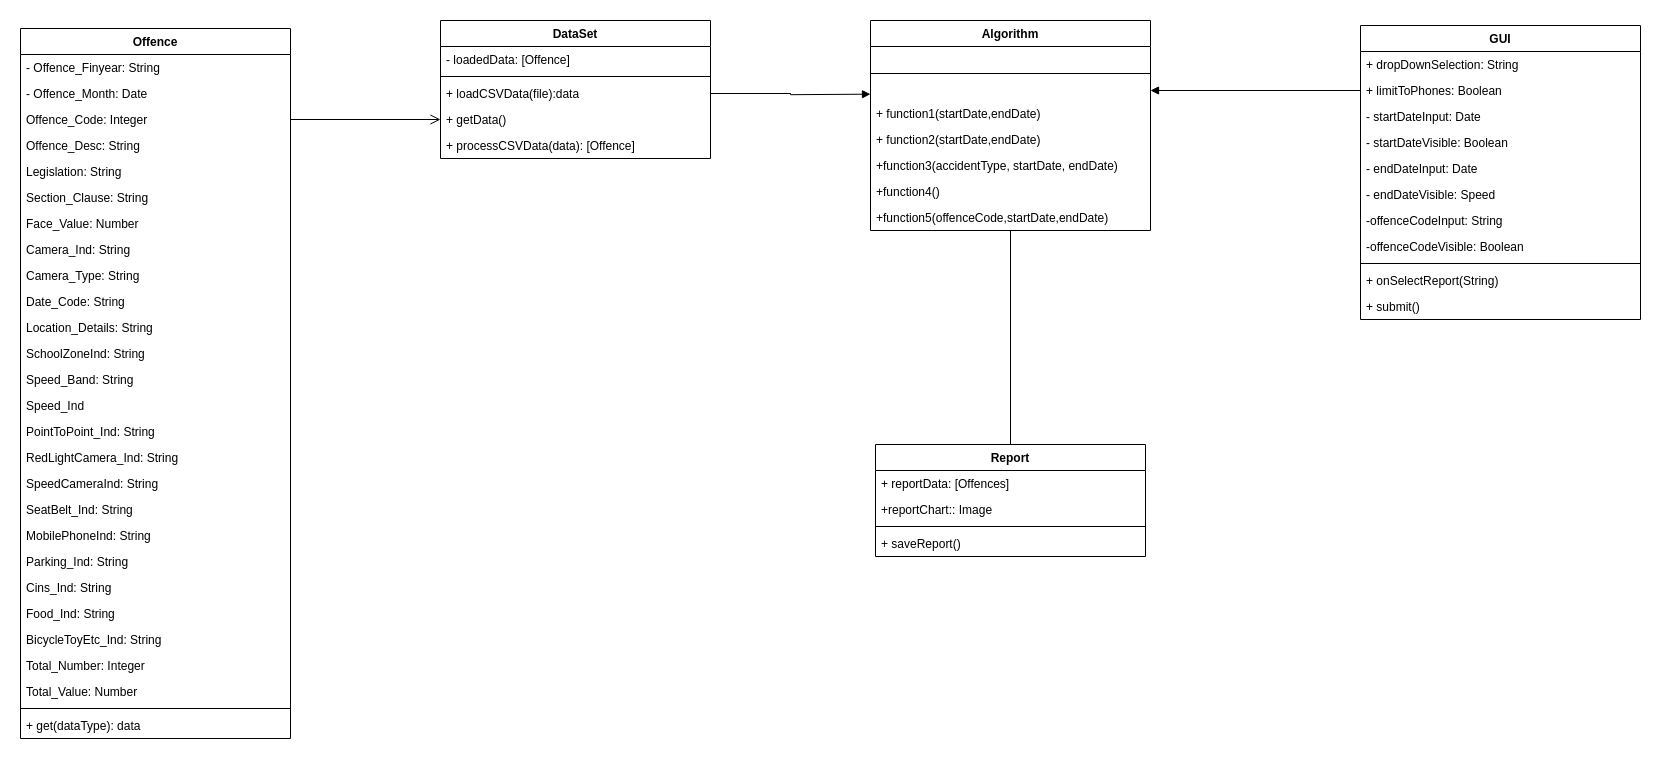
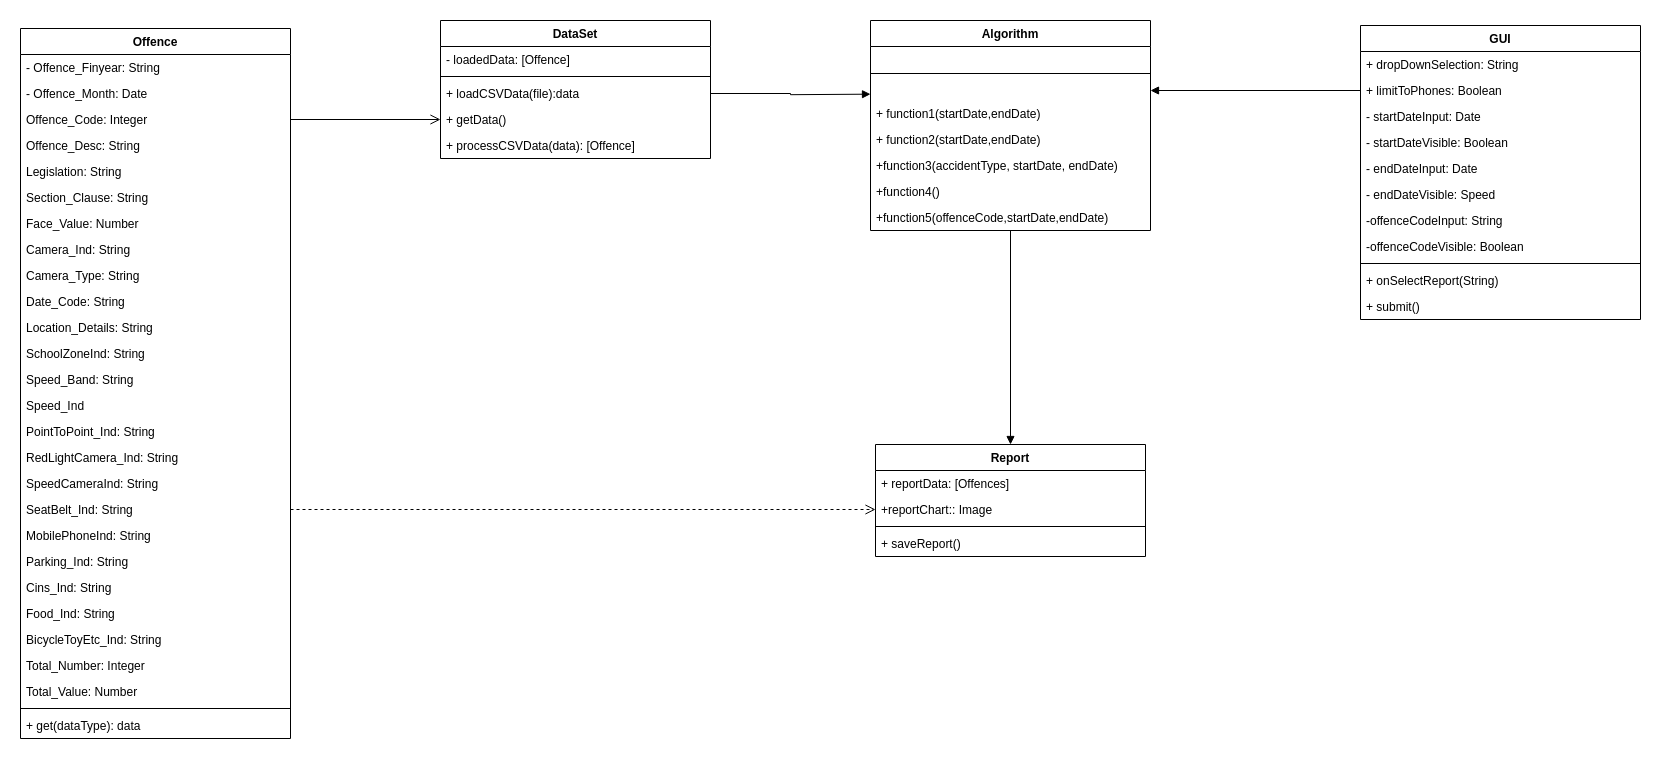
  <mxCell id="0" />
  <mxCell id="1" parent="0" />
  <mxCell id="2" value="Offence" style="swimlane;fontStyle=1;align=center;verticalAlign=top;childLayout=stackLayout;horizontal=1;startSize=26;horizontalStack=0;resizeParent=1;resizeParentMax=0;resizeLast=0;collapsible=1;marginBottom=0;" vertex="1" parent="1"><mxGeometry x="20" y="28" width="270" height="710" as="geometry" /></mxCell>
  <mxCell id="3" value="- Offence_Finyear: String" style="text;strokeColor=none;fillColor=none;align=left;verticalAlign=top;spacingLeft=4;spacingRight=4;overflow=hidden;rotatable=0;points=[[0,0.5],[1,0.5]];portConstraint=eastwest;" vertex="1" parent="2"><mxGeometry y="26" width="270" height="26" as="geometry" /></mxCell>
  <mxCell id="4" value="- Offence_Month: Date" style="text;strokeColor=none;fillColor=none;align=left;verticalAlign=top;spacingLeft=4;spacingRight=4;overflow=hidden;rotatable=0;points=[[0,0.5],[1,0.5]];portConstraint=eastwest;" vertex="1" parent="2"><mxGeometry y="52" width="270" height="26" as="geometry" /></mxCell>
  <mxCell id="5" value="Offence_Code: Integer" style="text;strokeColor=none;fillColor=none;align=left;verticalAlign=top;spacingLeft=4;spacingRight=4;overflow=hidden;rotatable=0;points=[[0,0.5],[1,0.5]];portConstraint=eastwest;" vertex="1" parent="2"><mxGeometry y="78" width="270" height="26" as="geometry" /></mxCell>
  <mxCell id="6" value="Offence_Desc: String" style="text;strokeColor=none;fillColor=none;align=left;verticalAlign=top;spacingLeft=4;spacingRight=4;overflow=hidden;rotatable=0;points=[[0,0.5],[1,0.5]];portConstraint=eastwest;" vertex="1" parent="2"><mxGeometry y="104" width="270" height="26" as="geometry" /></mxCell>
  <mxCell id="7" value="Legislation: String" style="text;strokeColor=none;fillColor=none;align=left;verticalAlign=top;spacingLeft=4;spacingRight=4;overflow=hidden;rotatable=0;points=[[0,0.5],[1,0.5]];portConstraint=eastwest;" vertex="1" parent="2"><mxGeometry y="130" width="270" height="26" as="geometry" /></mxCell>
  <mxCell id="8" value="Section_Clause: String" style="text;strokeColor=none;fillColor=none;align=left;verticalAlign=top;spacingLeft=4;spacingRight=4;overflow=hidden;rotatable=0;points=[[0,0.5],[1,0.5]];portConstraint=eastwest;" vertex="1" parent="2"><mxGeometry y="156" width="270" height="26" as="geometry" /></mxCell>
  <mxCell id="9" value="Face_Value: Number" style="text;strokeColor=none;fillColor=none;align=left;verticalAlign=top;spacingLeft=4;spacingRight=4;overflow=hidden;rotatable=0;points=[[0,0.5],[1,0.5]];portConstraint=eastwest;" vertex="1" parent="2"><mxGeometry y="182" width="270" height="26" as="geometry" /></mxCell>
  <mxCell id="10" value="Camera_Ind: String" style="text;strokeColor=none;fillColor=none;align=left;verticalAlign=top;spacingLeft=4;spacingRight=4;overflow=hidden;rotatable=0;points=[[0,0.5],[1,0.5]];portConstraint=eastwest;" vertex="1" parent="2"><mxGeometry y="208" width="270" height="26" as="geometry" /></mxCell>
  <mxCell id="11" value="Camera_Type: String" style="text;strokeColor=none;fillColor=none;align=left;verticalAlign=top;spacingLeft=4;spacingRight=4;overflow=hidden;rotatable=0;points=[[0,0.5],[1,0.5]];portConstraint=eastwest;" vertex="1" parent="2"><mxGeometry y="234" width="270" height="26" as="geometry" /></mxCell>
  <mxCell id="12" value="Date_Code: String" style="text;strokeColor=none;fillColor=none;align=left;verticalAlign=top;spacingLeft=4;spacingRight=4;overflow=hidden;rotatable=0;points=[[0,0.5],[1,0.5]];portConstraint=eastwest;" vertex="1" parent="2"><mxGeometry y="260" width="270" height="26" as="geometry" /></mxCell>
  <mxCell id="13" value="Location_Details: String" style="text;strokeColor=none;fillColor=none;align=left;verticalAlign=top;spacingLeft=4;spacingRight=4;overflow=hidden;rotatable=0;points=[[0,0.5],[1,0.5]];portConstraint=eastwest;" vertex="1" parent="2"><mxGeometry y="286" width="270" height="26" as="geometry" /></mxCell>
  <mxCell id="14" value="SchoolZoneInd: String" style="text;strokeColor=none;fillColor=none;align=left;verticalAlign=top;spacingLeft=4;spacingRight=4;overflow=hidden;rotatable=0;points=[[0,0.5],[1,0.5]];portConstraint=eastwest;" vertex="1" parent="2"><mxGeometry y="312" width="270" height="26" as="geometry" /></mxCell>
  <mxCell id="15" value="Speed_Band: String" style="text;strokeColor=none;fillColor=none;align=left;verticalAlign=top;spacingLeft=4;spacingRight=4;overflow=hidden;rotatable=0;points=[[0,0.5],[1,0.5]];portConstraint=eastwest;" vertex="1" parent="2"><mxGeometry y="338" width="270" height="26" as="geometry" /></mxCell>
  <mxCell id="16" value="Speed_Ind" style="text;strokeColor=none;fillColor=none;align=left;verticalAlign=top;spacingLeft=4;spacingRight=4;overflow=hidden;rotatable=0;points=[[0,0.5],[1,0.5]];portConstraint=eastwest;" vertex="1" parent="2"><mxGeometry y="364" width="270" height="26" as="geometry" /></mxCell>
  <mxCell id="17" value="PointToPoint_Ind: String" style="text;strokeColor=none;fillColor=none;align=left;verticalAlign=top;spacingLeft=4;spacingRight=4;overflow=hidden;rotatable=0;points=[[0,0.5],[1,0.5]];portConstraint=eastwest;" vertex="1" parent="2"><mxGeometry y="390" width="270" height="26" as="geometry" /></mxCell>
  <mxCell id="18" value="RedLightCamera_Ind: String" style="text;strokeColor=none;fillColor=none;align=left;verticalAlign=top;spacingLeft=4;spacingRight=4;overflow=hidden;rotatable=0;points=[[0,0.5],[1,0.5]];portConstraint=eastwest;" vertex="1" parent="2"><mxGeometry y="416" width="270" height="26" as="geometry" /></mxCell>
  <mxCell id="19" value="SpeedCameraInd: String" style="text;strokeColor=none;fillColor=none;align=left;verticalAlign=top;spacingLeft=4;spacingRight=4;overflow=hidden;rotatable=0;points=[[0,0.5],[1,0.5]];portConstraint=eastwest;" vertex="1" parent="2"><mxGeometry y="442" width="270" height="26" as="geometry" /></mxCell>
  <mxCell id="20" value="SeatBelt_Ind: String" style="text;strokeColor=none;fillColor=none;align=left;verticalAlign=top;spacingLeft=4;spacingRight=4;overflow=hidden;rotatable=0;points=[[0,0.5],[1,0.5]];portConstraint=eastwest;" vertex="1" parent="2"><mxGeometry y="468" width="270" height="26" as="geometry" /></mxCell>
  <mxCell id="21" value="MobilePhoneInd: String" style="text;strokeColor=none;fillColor=none;align=left;verticalAlign=top;spacingLeft=4;spacingRight=4;overflow=hidden;rotatable=0;points=[[0,0.5],[1,0.5]];portConstraint=eastwest;" vertex="1" parent="2"><mxGeometry y="494" width="270" height="26" as="geometry" /></mxCell>
  <mxCell id="22" value="Parking_Ind: String" style="text;strokeColor=none;fillColor=none;align=left;verticalAlign=top;spacingLeft=4;spacingRight=4;overflow=hidden;rotatable=0;points=[[0,0.5],[1,0.5]];portConstraint=eastwest;" vertex="1" parent="2"><mxGeometry y="520" width="270" height="26" as="geometry" /></mxCell>
  <mxCell id="23" value="Cins_Ind: String" style="text;strokeColor=none;fillColor=none;align=left;verticalAlign=top;spacingLeft=4;spacingRight=4;overflow=hidden;rotatable=0;points=[[0,0.5],[1,0.5]];portConstraint=eastwest;" vertex="1" parent="2"><mxGeometry y="546" width="270" height="26" as="geometry" /></mxCell>
  <mxCell id="24" value="Food_Ind: String" style="text;strokeColor=none;fillColor=none;align=left;verticalAlign=top;spacingLeft=4;spacingRight=4;overflow=hidden;rotatable=0;points=[[0,0.5],[1,0.5]];portConstraint=eastwest;" vertex="1" parent="2"><mxGeometry y="572" width="270" height="26" as="geometry" /></mxCell>
  <mxCell id="25" value="BicycleToyEtc_Ind: String" style="text;strokeColor=none;fillColor=none;align=left;verticalAlign=top;spacingLeft=4;spacingRight=4;overflow=hidden;rotatable=0;points=[[0,0.5],[1,0.5]];portConstraint=eastwest;" vertex="1" parent="2"><mxGeometry y="598" width="270" height="26" as="geometry" /></mxCell>
  <mxCell id="26" value="Total_Number: Integer" style="text;strokeColor=none;fillColor=none;align=left;verticalAlign=top;spacingLeft=4;spacingRight=4;overflow=hidden;rotatable=0;points=[[0,0.5],[1,0.5]];portConstraint=eastwest;" vertex="1" parent="2"><mxGeometry y="624" width="270" height="26" as="geometry" /></mxCell>
  <mxCell id="27" value="Total_Value: Number" style="text;strokeColor=none;fillColor=none;align=left;verticalAlign=top;spacingLeft=4;spacingRight=4;overflow=hidden;rotatable=0;points=[[0,0.5],[1,0.5]];portConstraint=eastwest;" vertex="1" parent="2"><mxGeometry y="650" width="270" height="26" as="geometry" /></mxCell>
  <mxCell id="28" value="" style="line;strokeWidth=1;fillColor=none;align=left;verticalAlign=middle;spacingTop=-1;spacingLeft=3;spacingRight=3;rotatable=0;labelPosition=right;points=[];portConstraint=eastwest;" vertex="1" parent="2"><mxGeometry y="676" width="270" height="8" as="geometry" /></mxCell>
  <mxCell id="29" value="+ get(dataType): data" style="text;strokeColor=none;fillColor=none;align=left;verticalAlign=top;spacingLeft=4;spacingRight=4;overflow=hidden;rotatable=0;points=[[0,0.5],[1,0.5]];portConstraint=eastwest;" vertex="1" parent="2"><mxGeometry y="684" width="270" height="26" as="geometry" /></mxCell>
  <mxCell id="30" value="DataSet" style="swimlane;fontStyle=1;align=center;verticalAlign=top;childLayout=stackLayout;horizontal=1;startSize=26;horizontalStack=0;resizeParent=1;resizeParentMax=0;resizeLast=0;collapsible=1;marginBottom=0;" vertex="1" parent="1"><mxGeometry x="440" y="20" width="270" height="138" as="geometry" /></mxCell>
  <mxCell id="31" value="- loadedData: [Offence]" style="text;strokeColor=none;fillColor=none;align=left;verticalAlign=top;spacingLeft=4;spacingRight=4;overflow=hidden;rotatable=0;points=[[0,0.5],[1,0.5]];portConstraint=eastwest;" vertex="1" parent="30"><mxGeometry y="26" width="270" height="26" as="geometry" /></mxCell>
  <mxCell id="32" value="" style="line;strokeWidth=1;fillColor=none;align=left;verticalAlign=middle;spacingTop=-1;spacingLeft=3;spacingRight=3;rotatable=0;labelPosition=right;points=[];portConstraint=eastwest;" vertex="1" parent="30"><mxGeometry y="52" width="270" height="8" as="geometry" /></mxCell>
  <mxCell id="33" value="+ loadCSVData(file):data" style="text;strokeColor=none;fillColor=none;align=left;verticalAlign=top;spacingLeft=4;spacingRight=4;overflow=hidden;rotatable=0;points=[[0,0.5],[1,0.5]];portConstraint=eastwest;" vertex="1" parent="30"><mxGeometry y="60" width="270" height="26" as="geometry" /></mxCell>
  <mxCell id="34" value="+ getData()" style="text;strokeColor=none;fillColor=none;align=left;verticalAlign=top;spacingLeft=4;spacingRight=4;overflow=hidden;rotatable=0;points=[[0,0.5],[1,0.5]];portConstraint=eastwest;" vertex="1" parent="30"><mxGeometry y="86" width="270" height="26" as="geometry" /></mxCell>
  <mxCell id="35" value="+ processCSVData(data): [Offence]" style="text;strokeColor=none;fillColor=none;align=left;verticalAlign=top;spacingLeft=4;spacingRight=4;overflow=hidden;rotatable=0;points=[[0,0.5],[1,0.5]];portConstraint=eastwest;" vertex="1" parent="30"><mxGeometry y="112" width="270" height="26" as="geometry" /></mxCell>
  <mxCell id="36" value="GUI" style="swimlane;fontStyle=1;align=center;verticalAlign=top;childLayout=stackLayout;horizontal=1;startSize=26;horizontalStack=0;resizeParent=1;resizeParentMax=0;resizeLast=0;collapsible=1;marginBottom=0;" vertex="1" parent="1"><mxGeometry x="1360" y="25" width="280" height="294" as="geometry" /></mxCell>
  <mxCell id="37" value="+ dropDownSelection: String" style="text;strokeColor=none;fillColor=none;align=left;verticalAlign=top;spacingLeft=4;spacingRight=4;overflow=hidden;rotatable=0;points=[[0,0.5],[1,0.5]];portConstraint=eastwest;" vertex="1" parent="36"><mxGeometry y="26" width="280" height="26" as="geometry" /></mxCell>
  <mxCell id="38" value="+ limitToPhones: Boolean" style="text;strokeColor=none;fillColor=none;align=left;verticalAlign=top;spacingLeft=4;spacingRight=4;overflow=hidden;rotatable=0;points=[[0,0.5],[1,0.5]];portConstraint=eastwest;" vertex="1" parent="36"><mxGeometry y="52" width="280" height="26" as="geometry" /></mxCell>
  <mxCell id="39" value="- startDateInput: Date" style="text;strokeColor=none;fillColor=none;align=left;verticalAlign=top;spacingLeft=4;spacingRight=4;overflow=hidden;rotatable=0;points=[[0,0.5],[1,0.5]];portConstraint=eastwest;" vertex="1" parent="36"><mxGeometry y="78" width="280" height="26" as="geometry" /></mxCell>
  <mxCell id="40" value="- startDateVisible: Boolean" style="text;strokeColor=none;fillColor=none;align=left;verticalAlign=top;spacingLeft=4;spacingRight=4;overflow=hidden;rotatable=0;points=[[0,0.5],[1,0.5]];portConstraint=eastwest;" vertex="1" parent="36"><mxGeometry y="104" width="280" height="26" as="geometry" /></mxCell>
  <mxCell id="41" value="- endDateInput: Date" style="text;strokeColor=none;fillColor=none;align=left;verticalAlign=top;spacingLeft=4;spacingRight=4;overflow=hidden;rotatable=0;points=[[0,0.5],[1,0.5]];portConstraint=eastwest;" vertex="1" parent="36"><mxGeometry y="130" width="280" height="26" as="geometry" /></mxCell>
  <mxCell id="42" value="- endDateVisible: Speed" style="text;strokeColor=none;fillColor=none;align=left;verticalAlign=top;spacingLeft=4;spacingRight=4;overflow=hidden;rotatable=0;points=[[0,0.5],[1,0.5]];portConstraint=eastwest;" vertex="1" parent="36"><mxGeometry y="156" width="280" height="26" as="geometry" /></mxCell>
  <mxCell id="43" value="-offenceCodeInput: String" style="text;strokeColor=none;fillColor=none;align=left;verticalAlign=top;spacingLeft=4;spacingRight=4;overflow=hidden;rotatable=0;points=[[0,0.5],[1,0.5]];portConstraint=eastwest;" vertex="1" parent="36"><mxGeometry y="182" width="280" height="26" as="geometry" /></mxCell>
  <mxCell id="44" value="-offenceCodeVisible: Boolean" style="text;strokeColor=none;fillColor=none;align=left;verticalAlign=top;spacingLeft=4;spacingRight=4;overflow=hidden;rotatable=0;points=[[0,0.5],[1,0.5]];portConstraint=eastwest;" vertex="1" parent="36"><mxGeometry y="208" width="280" height="26" as="geometry" /></mxCell>
  <mxCell id="45" value="" style="line;strokeWidth=1;fillColor=none;align=left;verticalAlign=middle;spacingTop=-1;spacingLeft=3;spacingRight=3;rotatable=0;labelPosition=right;points=[];portConstraint=eastwest;" vertex="1" parent="36"><mxGeometry y="234" width="280" height="8" as="geometry" /></mxCell>
  <mxCell id="46" value="+ onSelectReport(String)" style="text;strokeColor=none;fillColor=none;align=left;verticalAlign=top;spacingLeft=4;spacingRight=4;overflow=hidden;rotatable=0;points=[[0,0.5],[1,0.5]];portConstraint=eastwest;" vertex="1" parent="36"><mxGeometry y="242" width="280" height="26" as="geometry" /></mxCell>
  <mxCell id="47" value="+ submit()" style="text;strokeColor=none;fillColor=none;align=left;verticalAlign=top;spacingLeft=4;spacingRight=4;overflow=hidden;rotatable=0;points=[[0,0.5],[1,0.5]];portConstraint=eastwest;" vertex="1" parent="36"><mxGeometry y="268" width="280" height="26" as="geometry" /></mxCell>
- <mxCell id="48" style="edgeStyle=orthogonalEdgeStyle;rounded=0;orthogonalLoop=1;jettySize=auto;html=1;entryX=0.5;entryY=0;entryDx=0;entryDy=0;endArrow=none;endFill=1;endSize=6;" edge="1" parent="1" source="49" target="56"><mxGeometry relative="1" as="geometry" /></mxCell>
+ <mxCell id="48" style="edgeStyle=orthogonalEdgeStyle;rounded=0;orthogonalLoop=1;jettySize=auto;html=1;entryX=0.5;entryY=0;entryDx=0;entryDy=0;endArrow=block;endFill=1;endSize=6;" edge="1" parent="1" source="49" target="56"><mxGeometry relative="1" as="geometry" /></mxCell>
  <mxCell id="49" value="Algorithm" style="swimlane;fontStyle=1;align=center;verticalAlign=top;childLayout=stackLayout;horizontal=1;startSize=26;horizontalStack=0;resizeParent=1;resizeParentMax=0;resizeLast=0;collapsible=1;marginBottom=0;" vertex="1" parent="1"><mxGeometry x="870" y="20" width="280" height="210" as="geometry" /></mxCell>
  <mxCell id="50" value="" style="line;strokeWidth=1;fillColor=none;align=left;verticalAlign=middle;spacingTop=-1;spacingLeft=3;spacingRight=3;rotatable=0;labelPosition=right;points=[];portConstraint=eastwest;" vertex="1" parent="49"><mxGeometry y="26" width="280" height="54" as="geometry" /></mxCell>
  <mxCell id="51" value="+ function1(startDate,endDate)" style="text;strokeColor=none;fillColor=none;align=left;verticalAlign=top;spacingLeft=4;spacingRight=4;overflow=hidden;rotatable=0;points=[[0,0.5],[1,0.5]];portConstraint=eastwest;" vertex="1" parent="49"><mxGeometry y="80" width="280" height="26" as="geometry" /></mxCell>
  <mxCell id="52" value="+ function2(startDate,endDate)" style="text;strokeColor=none;fillColor=none;align=left;verticalAlign=top;spacingLeft=4;spacingRight=4;overflow=hidden;rotatable=0;points=[[0,0.5],[1,0.5]];portConstraint=eastwest;" vertex="1" parent="49"><mxGeometry y="106" width="280" height="26" as="geometry" /></mxCell>
  <mxCell id="53" value="+function3(accidentType, startDate, endDate)" style="text;strokeColor=none;fillColor=none;align=left;verticalAlign=top;spacingLeft=4;spacingRight=4;overflow=hidden;rotatable=0;points=[[0,0.5],[1,0.5]];portConstraint=eastwest;" vertex="1" parent="49"><mxGeometry y="132" width="280" height="26" as="geometry" /></mxCell>
  <mxCell id="54" value="+function4()" style="text;strokeColor=none;fillColor=none;align=left;verticalAlign=top;spacingLeft=4;spacingRight=4;overflow=hidden;rotatable=0;points=[[0,0.5],[1,0.5]];portConstraint=eastwest;" vertex="1" parent="49"><mxGeometry y="158" width="280" height="26" as="geometry" /></mxCell>
  <mxCell id="55" value="+function5(offenceCode,startDate,endDate)" style="text;strokeColor=none;fillColor=none;align=left;verticalAlign=top;spacingLeft=4;spacingRight=4;overflow=hidden;rotatable=0;points=[[0,0.5],[1,0.5]];portConstraint=eastwest;" vertex="1" parent="49"><mxGeometry y="184" width="280" height="26" as="geometry" /></mxCell>
  <mxCell id="56" value="Report" style="swimlane;fontStyle=1;align=center;verticalAlign=top;childLayout=stackLayout;horizontal=1;startSize=26;horizontalStack=0;resizeParent=1;resizeParentMax=0;resizeLast=0;collapsible=1;marginBottom=0;" vertex="1" parent="1"><mxGeometry x="875" y="444" width="270" height="112" as="geometry" /></mxCell>
  <mxCell id="57" value="+ reportData: [Offences]" style="text;strokeColor=none;fillColor=none;align=left;verticalAlign=top;spacingLeft=4;spacingRight=4;overflow=hidden;rotatable=0;points=[[0,0.5],[1,0.5]];portConstraint=eastwest;" vertex="1" parent="56"><mxGeometry y="26" width="270" height="26" as="geometry" /></mxCell>
  <mxCell id="58" value="+reportChart:: Image" style="text;strokeColor=none;fillColor=none;align=left;verticalAlign=top;spacingLeft=4;spacingRight=4;overflow=hidden;rotatable=0;points=[[0,0.5],[1,0.5]];portConstraint=eastwest;" vertex="1" parent="56"><mxGeometry y="52" width="270" height="26" as="geometry" /></mxCell>
  <mxCell id="59" value="" style="line;strokeWidth=1;fillColor=none;align=left;verticalAlign=middle;spacingTop=-1;spacingLeft=3;spacingRight=3;rotatable=0;labelPosition=right;points=[];portConstraint=eastwest;" vertex="1" parent="56"><mxGeometry y="78" width="270" height="8" as="geometry" /></mxCell>
  <mxCell id="60" value="+ saveReport()" style="text;strokeColor=none;fillColor=none;align=left;verticalAlign=top;spacingLeft=4;spacingRight=4;overflow=hidden;rotatable=0;points=[[0,0.5],[1,0.5]];portConstraint=eastwest;" vertex="1" parent="56"><mxGeometry y="86" width="270" height="26" as="geometry" /></mxCell>
  <mxCell id="61" style="edgeStyle=orthogonalEdgeStyle;rounded=0;orthogonalLoop=1;jettySize=auto;html=1;exitX=1;exitY=0.5;exitDx=0;exitDy=0;endArrow=block;endFill=1;endSize=6;" edge="1" parent="1" source="33"><mxGeometry relative="1" as="geometry"><mxPoint x="870" y="93.667" as="targetPoint" /></mxGeometry></mxCell>
  <mxCell id="62" style="edgeStyle=orthogonalEdgeStyle;rounded=0;orthogonalLoop=1;jettySize=auto;html=1;exitX=0;exitY=0.5;exitDx=0;exitDy=0;endArrow=block;endFill=1;endSize=6;" edge="1" parent="1" source="38"><mxGeometry relative="1" as="geometry"><mxPoint x="1150" y="90" as="targetPoint" /></mxGeometry></mxCell>
  <mxCell id="63" style="edgeStyle=orthogonalEdgeStyle;rounded=0;orthogonalLoop=1;jettySize=auto;html=1;exitX=1;exitY=0.5;exitDx=0;exitDy=0;entryX=0;entryY=0.5;entryDx=0;entryDy=0;dashed=0;fontSize=13;endArrow=open;endFill=0;startSize=8;endSize=8;sourcePerimeterSpacing=6;targetPerimeterSpacing=6;strokeWidth=1;" edge="1" parent="1" source="5" target="34"><mxGeometry relative="1" as="geometry" /></mxCell>
+ <mxCell id="64" style="edgeStyle=orthogonalEdgeStyle;rounded=0;orthogonalLoop=1;jettySize=auto;html=1;exitX=1;exitY=0.5;exitDx=0;exitDy=0;entryX=0;entryY=0.5;entryDx=0;entryDy=0;dashed=1;fontSize=13;endArrow=open;endFill=0;startSize=8;endSize=8;sourcePerimeterSpacing=6;targetPerimeterSpacing=6;strokeWidth=1;" edge="1" parent="1" source="20" target="58"><mxGeometry relative="1" as="geometry" /></mxCell>
